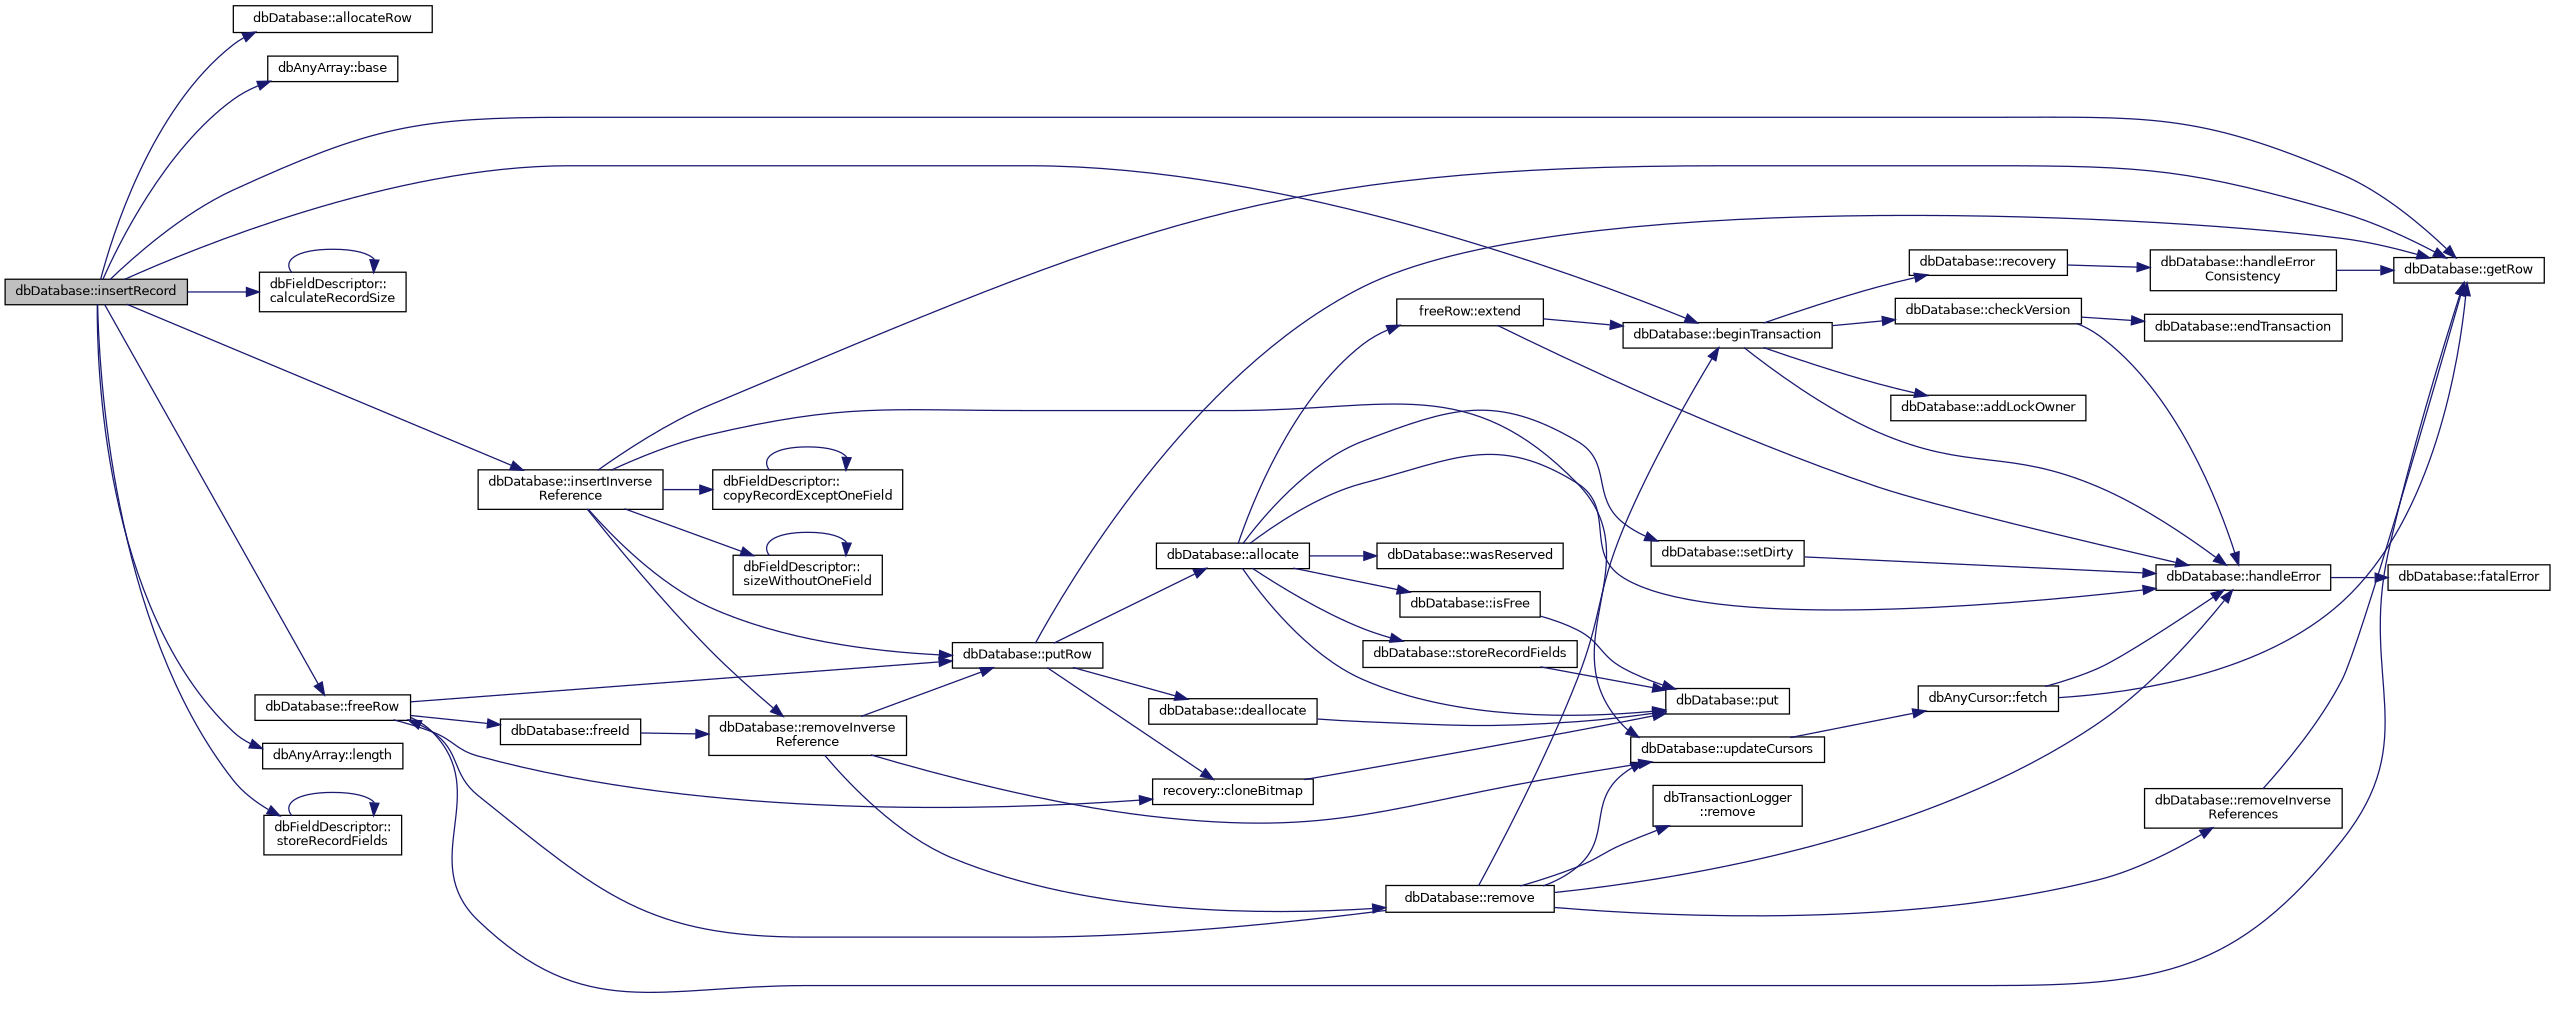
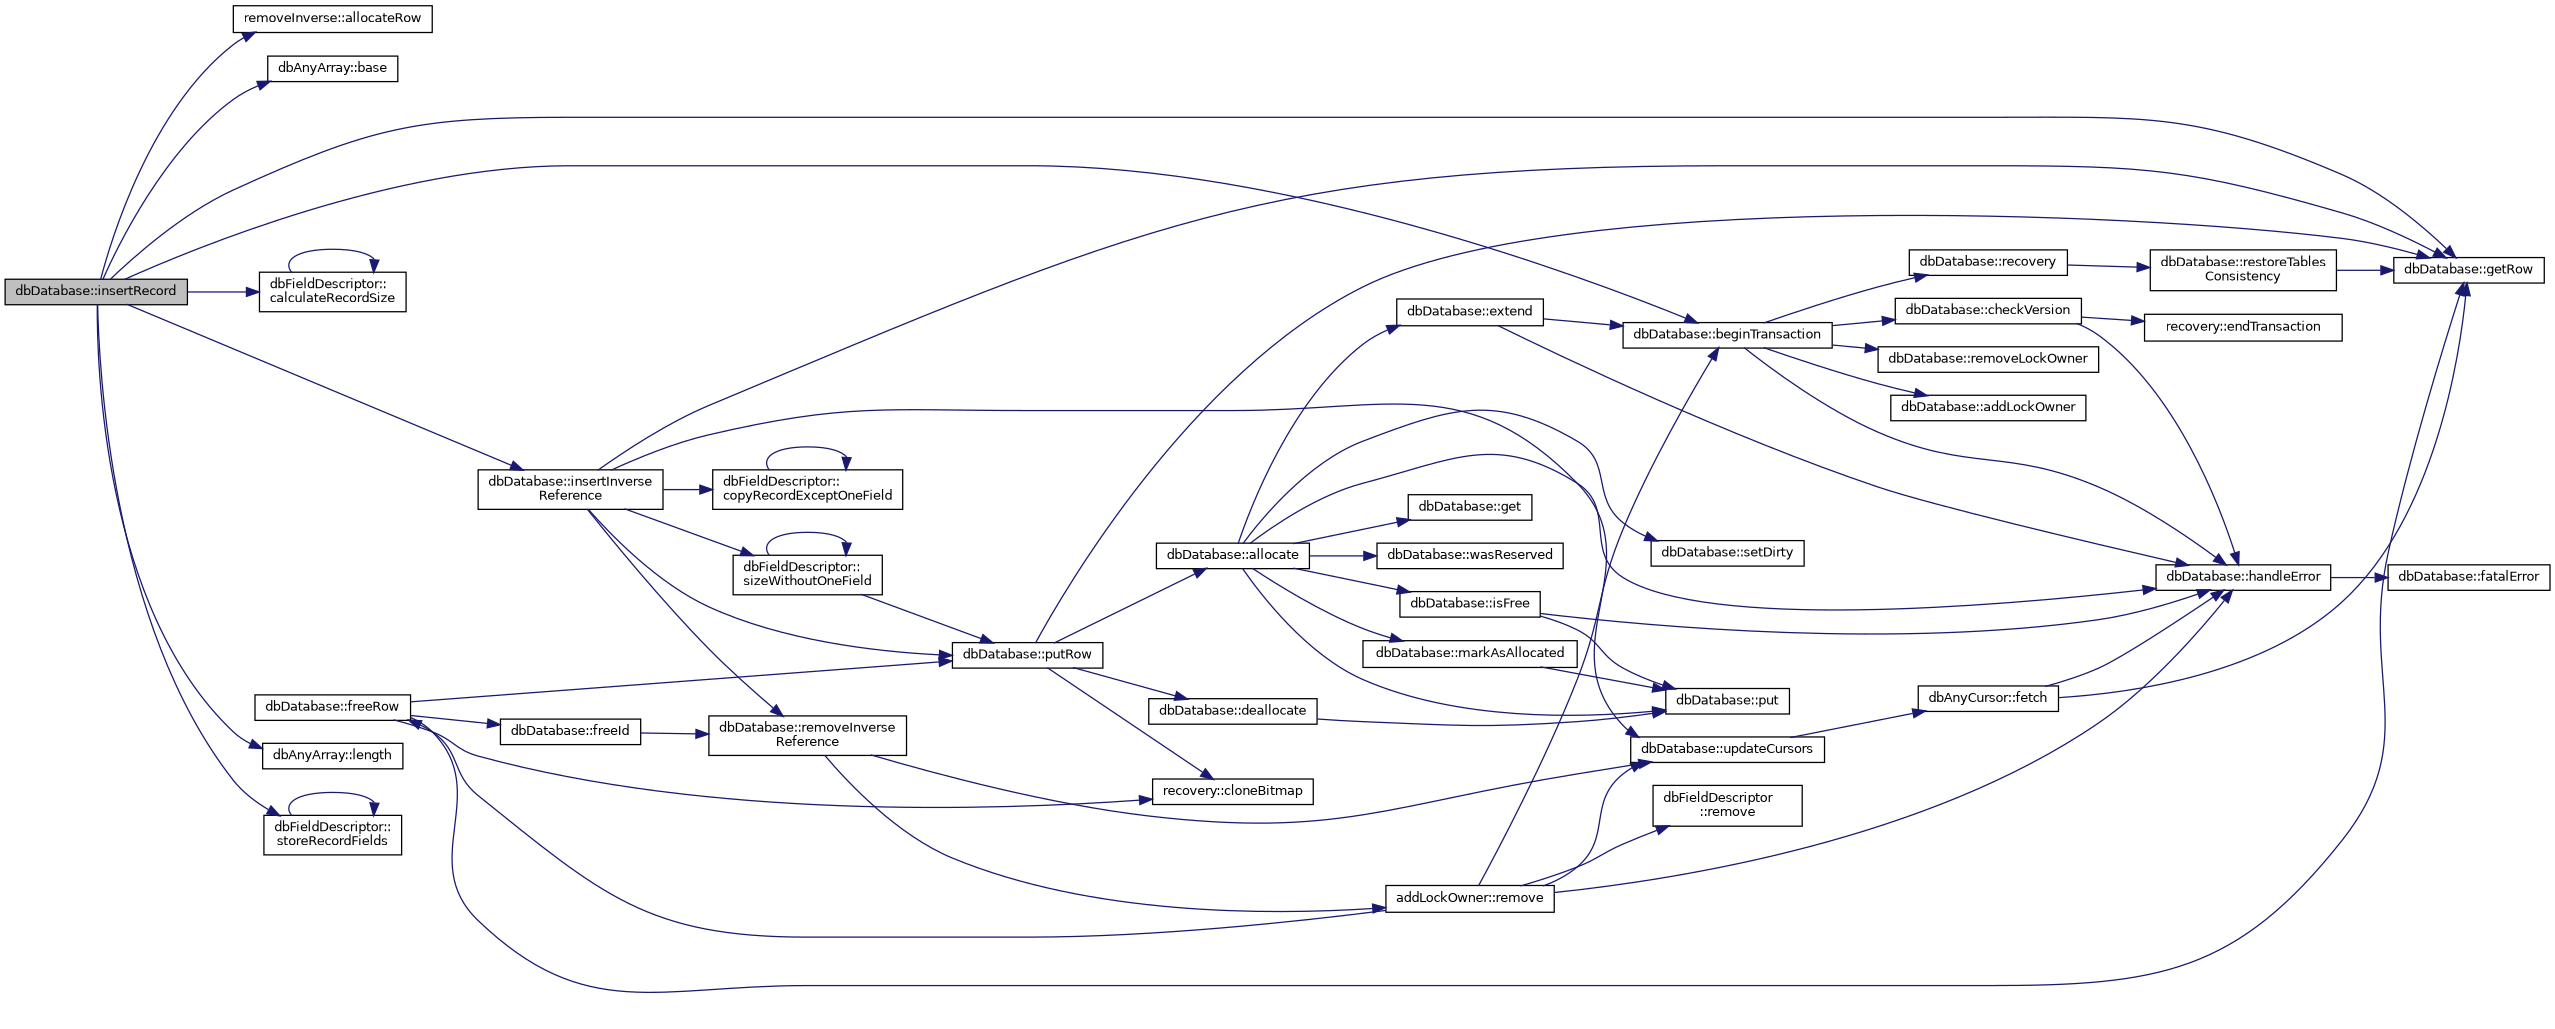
  digraph {
    rankdir=LR
    node [color=black fillcolor=white fontname=Helvetica fontsize=10 shape=record style=filled]
    edge [color=midnightblue fontname=Helvetica fontsize=10 labelfontname=Helvetica labelfontsize=10 style=solid]
    n1 [fillcolor=grey75 fontcolor=black height=0.2 label="dbDatabase::insertRecord" width=0.4]
-   n2 [height=0.2 label="dbDatabase::allocateRow" width=0.4]
+   n2 [height=0.2 label="removeInverse::allocateRow" width=0.4]
    n3 [height=0.2 label="dbAnyArray::base" width=0.4]
    n4 [height=0.2 label="dbDatabase::beginTransaction" width=0.4]
    n5 [height=0.2 label="dbDatabase::getRow" width=0.4]
    n6 [height=0.2 label="dbFieldDescriptor::\lcalculateRecordSize" width=0.4]
    n7 [height=0.2 label="dbDatabase::freeRow" width=0.4]
    n8 [height=0.2 label="dbDatabase::insertInverse\lReference" width=0.4]
    n9 [height=0.2 label="dbAnyArray::length" width=0.4]
    n10 [height=0.2 label="dbFieldDescriptor::\lstoreRecordFields" width=0.4]
    n11 [height=0.2 label="dbDatabase::handleError" width=0.4]
    n12 [height=0.2 label="dbDatabase::addLockOwner" width=0.4]
    n13 [height=0.2 label="dbDatabase::checkVersion" width=0.4]
    n14 [height=0.2 label="dbDatabase::recovery" width=0.4]
+   n15 [height=0.2 label="dbDatabase::removeLockOwner" width=0.4]
    n16 [height=0.2 label="dbDatabase::fatalError" width=0.4]
    n17 [height=0.2 label="recovery::cloneBitmap" width=0.4]
    n18 [height=0.2 label="dbDatabase::freeId" width=0.4]
    n19 [height=0.2 label="dbDatabase::putRow" width=0.4]
    n20 [height=0.2 label="dbFieldDescriptor::\lcopyRecordExceptOneField" width=0.4]
    n21 [height=0.2 label="dbDatabase::removeInverse\lReference" width=0.4]
    n22 [height=0.2 label="dbDatabase::updateCursors" width=0.4]
    n23 [height=0.2 label="dbFieldDescriptor::\lsizeWithoutOneField" width=0.4]
-   n24 [height=0.2 label="dbDatabase::endTransaction" width=0.4]
-   n25 [height=0.2 label="dbDatabase::handleError\lConsistency" width=0.4]
+   n24 [height=0.2 label="recovery::endTransaction" width=0.4]
+   n25 [height=0.2 label="dbDatabase::restoreTables\lConsistency" width=0.4]
    n26 [height=0.2 label="dbDatabase::put" width=0.4]
    n27 [height=0.2 label="dbDatabase::deallocate" width=0.4]
    n28 [height=0.2 label="dbDatabase::allocate" width=0.4]
-   n29 [height=0.2 label="freeRow::extend" width=0.4]
+   n29 [height=0.2 label="dbDatabase::extend" width=0.4]
+   n30 [height=0.2 label="dbDatabase::get" width=0.4]
    n31 [height=0.2 label="dbDatabase::isFree" width=0.4]
-   n32 [height=0.2 label="dbDatabase::storeRecordFields" width=0.4]
+   n32 [height=0.2 label="dbDatabase::markAsAllocated" width=0.4]
    n33 [height=0.2 label="dbDatabase::setDirty" width=0.4]
    n34 [height=0.2 label="dbDatabase::wasReserved" width=0.4]
-   n35 [height=0.2 label="dbDatabase::remove" width=0.4]
+   n35 [height=0.2 label="addLockOwner::remove" width=0.4]
    n36 [height=0.2 label="dbAnyCursor::fetch" width=0.4]
-   n37 [height=0.2 label="dbTransactionLogger\l::remove" width=0.4]
-   n38 [height=0.2 label="dbDatabase::removeInverse\lReferences" width=0.4]
+   n37 [height=0.2 label="dbFieldDescriptor\l::remove" width=0.4]
    n1 -> n2
    n1 -> n3
    n1 -> n4
    n1 -> n5
    n1 -> n6
-   n1 -> n7
    n1 -> n8
    n1 -> n9
    n1 -> n10
    n4 -> n11
    n4 -> n12
    n4 -> n13
    n4 -> n14
+   n4 -> n15
    n6 -> n6
    n7 -> n5
    n7 -> n17
    n7 -> n18
    n7 -> n19
    n8 -> n5
    n8 -> n19
    n8 -> n20
    n8 -> n21
    n8 -> n22
    n8 -> n23
    n10 -> n10
    n11 -> n16
    n13 -> n11
    n13 -> n24
    n14 -> n25
-   n17 -> n26
    n18 -> n21
    n19 -> n5
    n19 -> n17
    n19 -> n27
    n19 -> n28
    n20 -> n20
-   n21 -> n19
+   n23 -> n19
    n21 -> n22
    n21 -> n35
    n22 -> n36
    n23 -> n23
    n25 -> n5
    n27 -> n26
    n28 -> n11
    n28 -> n26
    n28 -> n29
+   n28 -> n30
    n28 -> n31
    n28 -> n32
    n28 -> n33
    n28 -> n34
    n29 -> n4
    n29 -> n11
    n31 -> n26
    n32 -> n26
-   n33 -> n11
+   n31 -> n11
    n35 -> n4
    n35 -> n7
    n35 -> n11
    n35 -> n22
    n35 -> n37
-   n35 -> n38
    n36 -> n5
    n36 -> n11
-   n38 -> n5
  }
